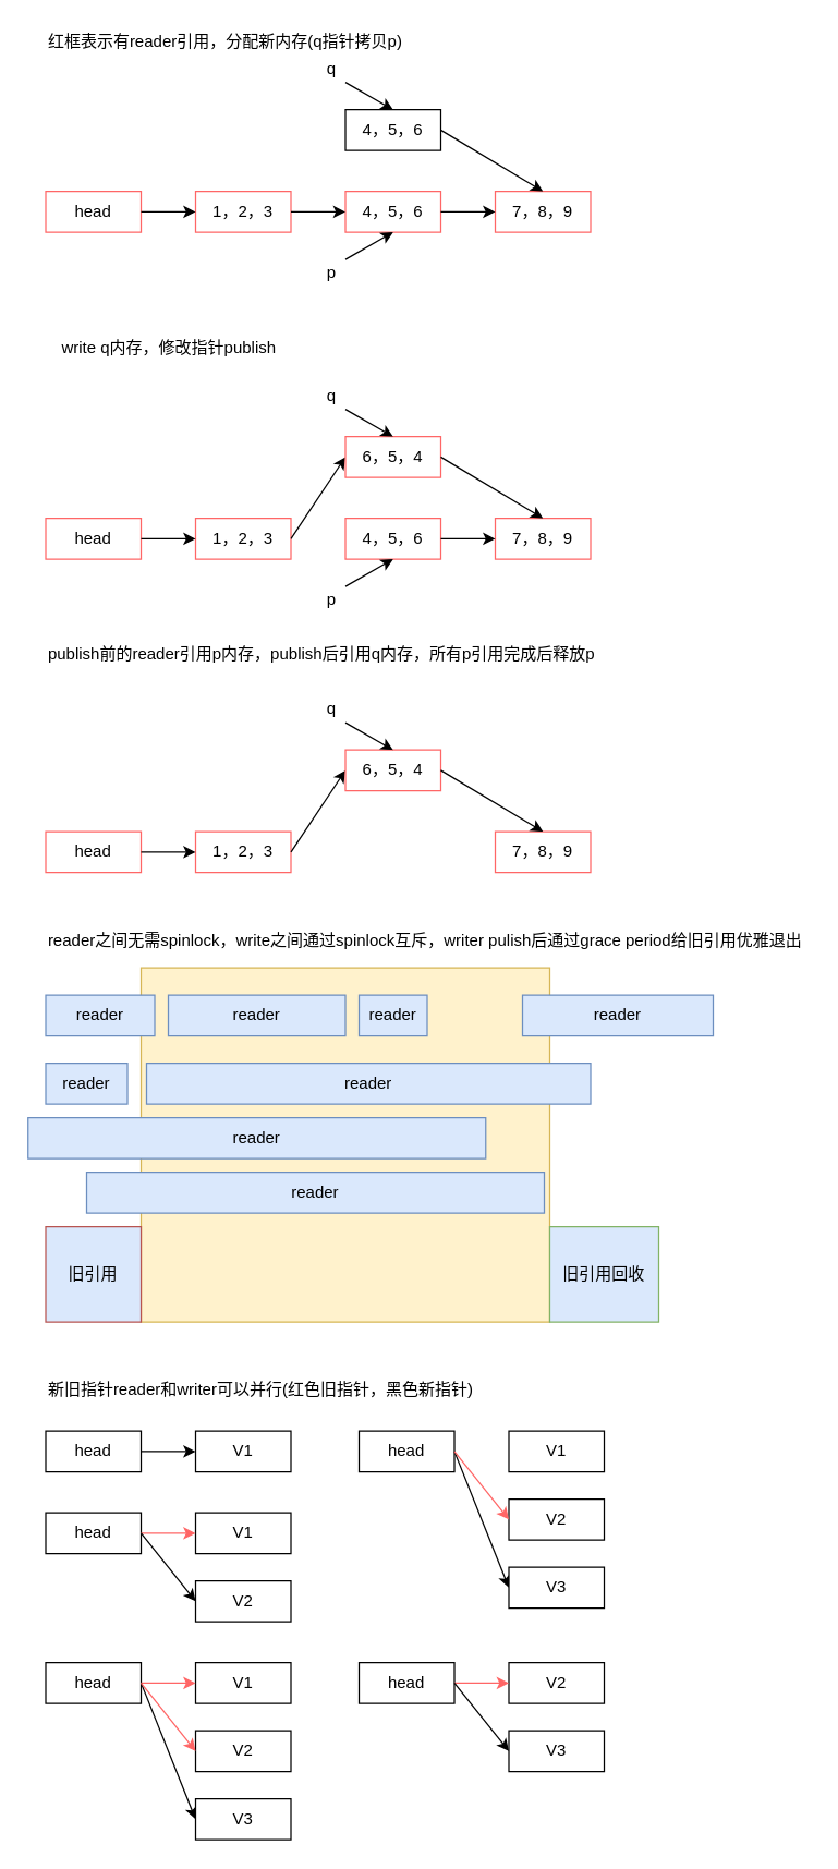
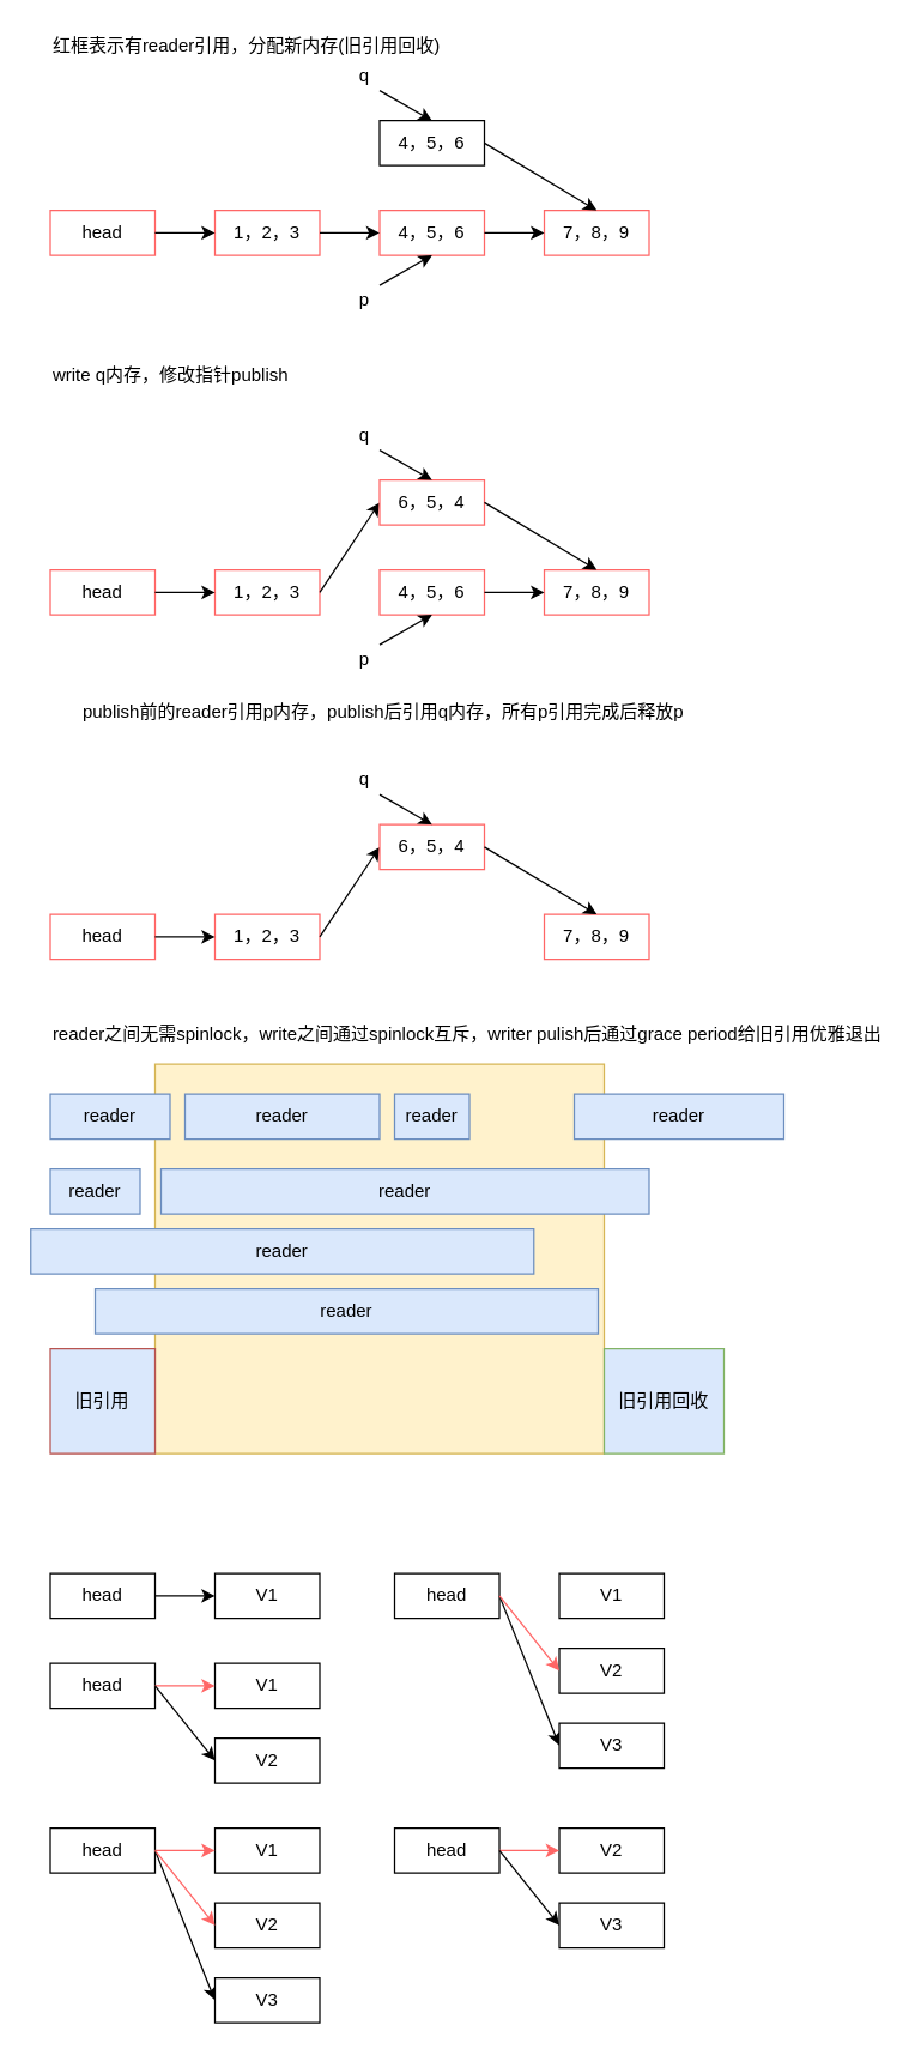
  <mxCell id="0" />
  <mxCell id="1" parent="0" />
  <mxCell id="2" value="" style="rounded=0;whiteSpace=wrap;html=1;strokeColor=#d6b656;align=left;labelBackgroundColor=none;fillColor=#fff2cc;" vertex="1" parent="1"><mxGeometry x="103" y="710" width="300" height="260" as="geometry" /></mxCell>
  <mxCell id="3" value="head" style="rounded=0;whiteSpace=wrap;html=1;strokeColor=#FF6666;" vertex="1" parent="1"><mxGeometry x="33" y="140" width="70" height="30" as="geometry" /></mxCell>
  <mxCell id="4" value="1，2，3" style="rounded=0;whiteSpace=wrap;html=1;strokeColor=#FF6666;" vertex="1" parent="1"><mxGeometry x="143" y="140" width="70" height="30" as="geometry" /></mxCell>
  <mxCell id="5" value="4，5，6" style="rounded=0;whiteSpace=wrap;html=1;strokeColor=#FF6666;" vertex="1" parent="1"><mxGeometry x="253" y="140" width="70" height="30" as="geometry" /></mxCell>
  <mxCell id="6" value="7，8，9" style="rounded=0;whiteSpace=wrap;html=1;strokeColor=#FF6666;" vertex="1" parent="1"><mxGeometry x="363" y="140" width="70" height="30" as="geometry" /></mxCell>
  <mxCell id="7" value="" style="endArrow=classic;html=1;exitX=1;exitY=0.5;exitDx=0;exitDy=0;" edge="1" parent="1" source="3"><mxGeometry width="50" height="50" relative="1" as="geometry"><mxPoint x="313" y="230" as="sourcePoint" /><mxPoint x="143" y="155" as="targetPoint" /></mxGeometry></mxCell>
  <mxCell id="8" value="" style="endArrow=classic;html=1;exitX=1;exitY=0.5;exitDx=0;exitDy=0;entryX=0;entryY=0.5;entryDx=0;entryDy=0;" edge="1" parent="1" source="4" target="5"><mxGeometry width="50" height="50" relative="1" as="geometry"><mxPoint x="313" y="230" as="sourcePoint" /><mxPoint x="363" y="180" as="targetPoint" /></mxGeometry></mxCell>
  <mxCell id="9" value="" style="endArrow=classic;html=1;exitX=1;exitY=0.5;exitDx=0;exitDy=0;entryX=0;entryY=0.5;entryDx=0;entryDy=0;" edge="1" parent="1" source="5" target="6"><mxGeometry width="50" height="50" relative="1" as="geometry"><mxPoint x="313" y="230" as="sourcePoint" /><mxPoint x="363" y="180" as="targetPoint" /></mxGeometry></mxCell>
  <mxCell id="10" value="" style="endArrow=classic;html=1;entryX=0.5;entryY=1;entryDx=0;entryDy=0;" edge="1" parent="1" target="5"><mxGeometry width="50" height="50" relative="1" as="geometry"><mxPoint x="253" y="190" as="sourcePoint" /><mxPoint x="363" y="180" as="targetPoint" /></mxGeometry></mxCell>
  <mxCell id="11" value="p" style="text;html=1;strokeColor=none;fillColor=none;align=center;verticalAlign=middle;whiteSpace=wrap;rounded=0;" vertex="1" parent="1"><mxGeometry x="233" y="190" width="20" height="20" as="geometry" /></mxCell>
  <mxCell id="12" value="4，5，6" style="rounded=0;whiteSpace=wrap;html=1;" vertex="1" parent="1"><mxGeometry x="253" y="80" width="70" height="30" as="geometry" /></mxCell>
  <mxCell id="13" value="" style="endArrow=classic;html=1;entryX=0.5;entryY=0;entryDx=0;entryDy=0;" edge="1" parent="1" target="12"><mxGeometry width="50" height="50" relative="1" as="geometry"><mxPoint x="253" y="60" as="sourcePoint" /><mxPoint x="363" y="180" as="targetPoint" /></mxGeometry></mxCell>
  <mxCell id="14" value="q" style="text;html=1;strokeColor=none;fillColor=none;align=center;verticalAlign=middle;whiteSpace=wrap;rounded=0;" vertex="1" parent="1"><mxGeometry x="233" y="40" width="20" height="20" as="geometry" /></mxCell>
  <mxCell id="15" value="" style="endArrow=classic;html=1;entryX=0.5;entryY=0;entryDx=0;entryDy=0;exitX=1;exitY=0.5;exitDx=0;exitDy=0;" edge="1" parent="1" source="12" target="6"><mxGeometry width="50" height="50" relative="1" as="geometry"><mxPoint x="313" y="230" as="sourcePoint" /><mxPoint x="363" y="180" as="targetPoint" /></mxGeometry></mxCell>
- <mxCell id="16" value="write q内存，修改指针publish" style="text;html=1;strokeColor=none;fillColor=none;align=left;verticalAlign=middle;whiteSpace=wrap;rounded=0;" vertex="1" parent="1"><mxGeometry x="43" y="245" width="400" height="20" as="geometry" /></mxCell>
- <mxCell id="17" value="红框表示有reader引用，分配新内存(q指针拷贝p)" style="text;html=1;strokeColor=none;fillColor=none;align=left;verticalAlign=middle;whiteSpace=wrap;rounded=0;" vertex="1" parent="1"><mxGeometry x="33" y="20" width="400" height="20" as="geometry" /></mxCell>
+ <mxCell id="16" value="write q内存，修改指针publish" style="text;html=1;strokeColor=none;fillColor=none;align=left;verticalAlign=middle;whiteSpace=wrap;rounded=0;" vertex="1" parent="1"><mxGeometry x="33" y="240" width="400" height="20" as="geometry" /></mxCell>
+ <mxCell id="17" value="红框表示有reader引用，分配新内存(旧引用回收)" style="text;html=1;strokeColor=none;fillColor=none;align=left;verticalAlign=middle;whiteSpace=wrap;rounded=0;" vertex="1" parent="1"><mxGeometry x="33" y="20" width="400" height="20" as="geometry" /></mxCell>
  <mxCell id="18" value="head" style="rounded=0;whiteSpace=wrap;html=1;strokeColor=#FF6666;" vertex="1" parent="1"><mxGeometry x="33" y="380" width="70" height="30" as="geometry" /></mxCell>
  <mxCell id="19" value="1，2，3" style="rounded=0;whiteSpace=wrap;html=1;strokeColor=#FF6666;" vertex="1" parent="1"><mxGeometry x="143" y="380" width="70" height="30" as="geometry" /></mxCell>
  <mxCell id="20" value="4，5，6" style="rounded=0;whiteSpace=wrap;html=1;strokeColor=#FF6666;" vertex="1" parent="1"><mxGeometry x="253" y="380" width="70" height="30" as="geometry" /></mxCell>
  <mxCell id="21" value="7，8，9" style="rounded=0;whiteSpace=wrap;html=1;strokeColor=#FF6666;" vertex="1" parent="1"><mxGeometry x="363" y="380" width="70" height="30" as="geometry" /></mxCell>
  <mxCell id="22" value="" style="endArrow=classic;html=1;exitX=1;exitY=0.5;exitDx=0;exitDy=0;" edge="1" source="18" parent="1"><mxGeometry width="50" height="50" relative="1" as="geometry"><mxPoint x="313" y="470" as="sourcePoint" /><mxPoint x="143" y="395" as="targetPoint" /></mxGeometry></mxCell>
  <mxCell id="23" value="" style="endArrow=classic;html=1;exitX=1;exitY=0.5;exitDx=0;exitDy=0;entryX=0;entryY=0.5;entryDx=0;entryDy=0;" edge="1" source="19" target="27" parent="1"><mxGeometry width="50" height="50" relative="1" as="geometry"><mxPoint x="313" y="470" as="sourcePoint" /><mxPoint x="363" y="420" as="targetPoint" /></mxGeometry></mxCell>
  <mxCell id="24" value="" style="endArrow=classic;html=1;exitX=1;exitY=0.5;exitDx=0;exitDy=0;entryX=0;entryY=0.5;entryDx=0;entryDy=0;" edge="1" source="20" target="21" parent="1"><mxGeometry width="50" height="50" relative="1" as="geometry"><mxPoint x="313" y="470" as="sourcePoint" /><mxPoint x="363" y="420" as="targetPoint" /></mxGeometry></mxCell>
  <mxCell id="25" value="" style="endArrow=classic;html=1;entryX=0.5;entryY=1;entryDx=0;entryDy=0;" edge="1" target="20" parent="1"><mxGeometry width="50" height="50" relative="1" as="geometry"><mxPoint x="253" y="430" as="sourcePoint" /><mxPoint x="363" y="420" as="targetPoint" /></mxGeometry></mxCell>
  <mxCell id="26" value="p" style="text;html=1;strokeColor=none;fillColor=none;align=center;verticalAlign=middle;whiteSpace=wrap;rounded=0;" vertex="1" parent="1"><mxGeometry x="233" y="430" width="20" height="20" as="geometry" /></mxCell>
  <mxCell id="27" value="6，5，4" style="rounded=0;whiteSpace=wrap;html=1;strokeColor=#FF6666;" vertex="1" parent="1"><mxGeometry x="253" y="320" width="70" height="30" as="geometry" /></mxCell>
  <mxCell id="28" value="" style="endArrow=classic;html=1;entryX=0.5;entryY=0;entryDx=0;entryDy=0;" edge="1" target="27" parent="1"><mxGeometry width="50" height="50" relative="1" as="geometry"><mxPoint x="253" y="300" as="sourcePoint" /><mxPoint x="363" y="420" as="targetPoint" /></mxGeometry></mxCell>
  <mxCell id="29" value="" style="endArrow=classic;html=1;entryX=0.5;entryY=0;entryDx=0;entryDy=0;exitX=1;exitY=0.5;exitDx=0;exitDy=0;" edge="1" source="27" target="21" parent="1"><mxGeometry width="50" height="50" relative="1" as="geometry"><mxPoint x="313" y="470" as="sourcePoint" /><mxPoint x="363" y="420" as="targetPoint" /></mxGeometry></mxCell>
  <mxCell id="30" value="q" style="text;html=1;strokeColor=none;fillColor=none;align=center;verticalAlign=middle;whiteSpace=wrap;rounded=0;" vertex="1" parent="1"><mxGeometry x="233" y="280" width="20" height="20" as="geometry" /></mxCell>
- <mxCell id="31" value="publish前的reader引用p内存，publish后引用q内存，所有p引用完成后释放p" style="text;html=1;strokeColor=none;fillColor=none;align=left;verticalAlign=middle;whiteSpace=wrap;rounded=0;" vertex="1" parent="1"><mxGeometry x="33" y="470" width="410" height="20" as="geometry" /></mxCell>
+ <mxCell id="31" value="publish前的reader引用p内存，publish后引用q内存，所有p引用完成后释放p" style="text;html=1;strokeColor=none;fillColor=none;align=left;verticalAlign=middle;whiteSpace=wrap;rounded=0;" vertex="1" parent="1"><mxGeometry x="53" y="465" width="410" height="20" as="geometry" /></mxCell>
  <mxCell id="32" value="head" style="rounded=0;whiteSpace=wrap;html=1;strokeColor=#FF6666;" vertex="1" parent="1"><mxGeometry x="33" y="610" width="70" height="30" as="geometry" /></mxCell>
  <mxCell id="33" value="1，2，3" style="rounded=0;whiteSpace=wrap;html=1;strokeColor=#FF6666;" vertex="1" parent="1"><mxGeometry x="143" y="610" width="70" height="30" as="geometry" /></mxCell>
  <mxCell id="34" value="7，8，9" style="rounded=0;whiteSpace=wrap;html=1;strokeColor=#FF6666;" vertex="1" parent="1"><mxGeometry x="363" y="610" width="70" height="30" as="geometry" /></mxCell>
  <mxCell id="35" value="" style="endArrow=classic;html=1;exitX=1;exitY=0.5;exitDx=0;exitDy=0;" edge="1" source="32" parent="1"><mxGeometry width="50" height="50" relative="1" as="geometry"><mxPoint x="313" y="700" as="sourcePoint" /><mxPoint x="143" y="625" as="targetPoint" /></mxGeometry></mxCell>
  <mxCell id="36" value="" style="endArrow=classic;html=1;exitX=1;exitY=0.5;exitDx=0;exitDy=0;entryX=0;entryY=0.5;entryDx=0;entryDy=0;" edge="1" source="33" target="37" parent="1"><mxGeometry width="50" height="50" relative="1" as="geometry"><mxPoint x="313" y="700" as="sourcePoint" /><mxPoint x="363" y="650" as="targetPoint" /></mxGeometry></mxCell>
  <mxCell id="37" value="6，5，4" style="rounded=0;whiteSpace=wrap;html=1;strokeColor=#FF6666;" vertex="1" parent="1"><mxGeometry x="253" y="550" width="70" height="30" as="geometry" /></mxCell>
  <mxCell id="38" value="" style="endArrow=classic;html=1;entryX=0.5;entryY=0;entryDx=0;entryDy=0;" edge="1" target="37" parent="1"><mxGeometry width="50" height="50" relative="1" as="geometry"><mxPoint x="253" y="530" as="sourcePoint" /><mxPoint x="363" y="650" as="targetPoint" /></mxGeometry></mxCell>
  <mxCell id="39" value="" style="endArrow=classic;html=1;entryX=0.5;entryY=0;entryDx=0;entryDy=0;exitX=1;exitY=0.5;exitDx=0;exitDy=0;" edge="1" source="37" target="34" parent="1"><mxGeometry width="50" height="50" relative="1" as="geometry"><mxPoint x="313" y="700" as="sourcePoint" /><mxPoint x="363" y="650" as="targetPoint" /></mxGeometry></mxCell>
  <mxCell id="40" value="q" style="text;html=1;strokeColor=none;fillColor=none;align=center;verticalAlign=middle;whiteSpace=wrap;rounded=0;" vertex="1" parent="1"><mxGeometry x="233" y="510" width="20" height="20" as="geometry" /></mxCell>
- <mxCell id="41" value="新旧指针reader和writer可以并行(红色旧指针，黑色新指针)" style="text;html=1;strokeColor=none;fillColor=none;align=left;verticalAlign=middle;whiteSpace=wrap;rounded=0;" vertex="1" parent="1"><mxGeometry x="33" y="1010" width="410" height="20" as="geometry" /></mxCell>
  <mxCell id="42" value="head" style="rounded=0;whiteSpace=wrap;html=1;" vertex="1" parent="1"><mxGeometry x="33" y="1050" width="70" height="30" as="geometry" /></mxCell>
  <mxCell id="43" value="V1" style="rounded=0;whiteSpace=wrap;html=1;" vertex="1" parent="1"><mxGeometry x="143" y="1050" width="70" height="30" as="geometry" /></mxCell>
  <mxCell id="44" value="" style="endArrow=classic;html=1;exitX=1;exitY=0.5;exitDx=0;exitDy=0;" edge="1" parent="1" source="42" target="43"><mxGeometry width="50" height="50" relative="1" as="geometry"><mxPoint x="113" y="955" as="sourcePoint" /><mxPoint x="153" y="955" as="targetPoint" /></mxGeometry></mxCell>
  <mxCell id="45" value="head" style="rounded=0;whiteSpace=wrap;html=1;" vertex="1" parent="1"><mxGeometry x="33" y="1110" width="70" height="30" as="geometry" /></mxCell>
  <mxCell id="46" value="V1" style="rounded=0;whiteSpace=wrap;html=1;" vertex="1" parent="1"><mxGeometry x="143" y="1110" width="70" height="30" as="geometry" /></mxCell>
  <mxCell id="47" value="" style="endArrow=classic;html=1;exitX=1;exitY=0.5;exitDx=0;exitDy=0;strokeColor=#FF6666;" edge="1" source="45" target="46" parent="1"><mxGeometry width="50" height="50" relative="1" as="geometry"><mxPoint x="113" y="1015" as="sourcePoint" /><mxPoint x="153" y="1015" as="targetPoint" /></mxGeometry></mxCell>
  <mxCell id="48" value="V2" style="rounded=0;whiteSpace=wrap;html=1;" vertex="1" parent="1"><mxGeometry x="143" y="1160" width="70" height="30" as="geometry" /></mxCell>
  <mxCell id="49" value="" style="endArrow=classic;html=1;exitX=1;exitY=0.5;exitDx=0;exitDy=0;entryX=0;entryY=0.5;entryDx=0;entryDy=0;" edge="1" parent="1" source="45" target="48"><mxGeometry width="50" height="50" relative="1" as="geometry"><mxPoint x="113" y="1135" as="sourcePoint" /><mxPoint x="153" y="1135" as="targetPoint" /></mxGeometry></mxCell>
  <mxCell id="50" value="head" style="rounded=0;whiteSpace=wrap;html=1;" vertex="1" parent="1"><mxGeometry x="33" y="1220" width="70" height="30" as="geometry" /></mxCell>
  <mxCell id="51" value="V1" style="rounded=0;whiteSpace=wrap;html=1;" vertex="1" parent="1"><mxGeometry x="143" y="1220" width="70" height="30" as="geometry" /></mxCell>
  <mxCell id="52" value="" style="endArrow=classic;html=1;exitX=1;exitY=0.5;exitDx=0;exitDy=0;strokeColor=#FF6666;" edge="1" source="50" target="51" parent="1"><mxGeometry width="50" height="50" relative="1" as="geometry"><mxPoint x="113" y="1125" as="sourcePoint" /><mxPoint x="153" y="1125" as="targetPoint" /></mxGeometry></mxCell>
  <mxCell id="53" value="V2" style="rounded=0;whiteSpace=wrap;html=1;" vertex="1" parent="1"><mxGeometry x="143" y="1270" width="70" height="30" as="geometry" /></mxCell>
  <mxCell id="54" value="" style="endArrow=classic;html=1;exitX=1;exitY=0.5;exitDx=0;exitDy=0;entryX=0;entryY=0.5;entryDx=0;entryDy=0;" edge="1" source="50" target="55" parent="1"><mxGeometry width="50" height="50" relative="1" as="geometry"><mxPoint x="113" y="1245" as="sourcePoint" /><mxPoint x="153" y="1245" as="targetPoint" /></mxGeometry></mxCell>
  <mxCell id="55" value="V3" style="rounded=0;whiteSpace=wrap;html=1;" vertex="1" parent="1"><mxGeometry x="143" y="1320" width="70" height="30" as="geometry" /></mxCell>
  <mxCell id="56" value="" style="endArrow=classic;html=1;exitX=1;exitY=0.5;exitDx=0;exitDy=0;strokeColor=#FF6666;entryX=0;entryY=0.5;entryDx=0;entryDy=0;" edge="1" parent="1" source="50" target="53"><mxGeometry width="50" height="50" relative="1" as="geometry"><mxPoint x="113" y="1245" as="sourcePoint" /><mxPoint x="153" y="1245" as="targetPoint" /></mxGeometry></mxCell>
  <mxCell id="57" value="head" style="rounded=0;whiteSpace=wrap;html=1;" vertex="1" parent="1"><mxGeometry x="263" y="1220" width="70" height="30" as="geometry" /></mxCell>
  <mxCell id="58" value="V2" style="rounded=0;whiteSpace=wrap;html=1;" vertex="1" parent="1"><mxGeometry x="373" y="1220" width="70" height="30" as="geometry" /></mxCell>
  <mxCell id="59" value="" style="endArrow=classic;html=1;exitX=1;exitY=0.5;exitDx=0;exitDy=0;strokeColor=#FF6666;" edge="1" source="57" target="58" parent="1"><mxGeometry width="50" height="50" relative="1" as="geometry"><mxPoint x="343" y="1125" as="sourcePoint" /><mxPoint x="383" y="1125" as="targetPoint" /></mxGeometry></mxCell>
  <mxCell id="60" value="V3" style="rounded=0;whiteSpace=wrap;html=1;" vertex="1" parent="1"><mxGeometry x="373" y="1270" width="70" height="30" as="geometry" /></mxCell>
  <mxCell id="61" value="" style="endArrow=classic;html=1;exitX=1;exitY=0.5;exitDx=0;exitDy=0;entryX=0;entryY=0.5;entryDx=0;entryDy=0;" edge="1" source="57" target="60" parent="1"><mxGeometry width="50" height="50" relative="1" as="geometry"><mxPoint x="343" y="1245" as="sourcePoint" /><mxPoint x="383" y="1245" as="targetPoint" /></mxGeometry></mxCell>
  <mxCell id="62" value="head" style="rounded=0;whiteSpace=wrap;html=1;" vertex="1" parent="1"><mxGeometry x="263" y="1050" width="70" height="30" as="geometry" /></mxCell>
  <mxCell id="63" value="V1" style="rounded=0;whiteSpace=wrap;html=1;" vertex="1" parent="1"><mxGeometry x="373" y="1050" width="70" height="30" as="geometry" /></mxCell>
  <mxCell id="64" value="V2" style="rounded=0;whiteSpace=wrap;html=1;" vertex="1" parent="1"><mxGeometry x="373" y="1100" width="70" height="30" as="geometry" /></mxCell>
  <mxCell id="65" value="" style="endArrow=classic;html=1;exitX=1;exitY=0.5;exitDx=0;exitDy=0;entryX=0;entryY=0.5;entryDx=0;entryDy=0;" edge="1" source="62" target="66" parent="1"><mxGeometry width="50" height="50" relative="1" as="geometry"><mxPoint x="343" y="1075" as="sourcePoint" /><mxPoint x="383" y="1075" as="targetPoint" /></mxGeometry></mxCell>
  <mxCell id="66" value="V3" style="rounded=0;whiteSpace=wrap;html=1;" vertex="1" parent="1"><mxGeometry x="373" y="1150" width="70" height="30" as="geometry" /></mxCell>
  <mxCell id="67" value="" style="endArrow=classic;html=1;exitX=1;exitY=0.5;exitDx=0;exitDy=0;strokeColor=#FF6666;entryX=0;entryY=0.5;entryDx=0;entryDy=0;" edge="1" source="62" target="64" parent="1"><mxGeometry width="50" height="50" relative="1" as="geometry"><mxPoint x="343" y="1075" as="sourcePoint" /><mxPoint x="383" y="1075" as="targetPoint" /></mxGeometry></mxCell>
  <mxCell id="68" value="reader" style="rounded=0;whiteSpace=wrap;html=1;fillColor=#dae8fc;strokeColor=#6c8ebf;" vertex="1" parent="1"><mxGeometry x="33" y="730" width="80" height="30" as="geometry" /></mxCell>
  <mxCell id="69" value="reader" style="rounded=0;whiteSpace=wrap;html=1;fillColor=#dae8fc;strokeColor=#6c8ebf;" vertex="1" parent="1"><mxGeometry x="123" y="730" width="130" height="30" as="geometry" /></mxCell>
  <mxCell id="70" value="旧引用" style="rounded=0;whiteSpace=wrap;html=1;fillColor=#dae8fc;strokeColor=#b85450;" vertex="1" parent="1"><mxGeometry x="33" y="900" width="70" height="70" as="geometry" /></mxCell>
  <mxCell id="71" value="reader之间无需spinlock，write之间通过spinlock互斥，writer pulish后通过grace period给旧引用优雅退出" style="text;html=1;strokeColor=none;fillColor=none;align=left;verticalAlign=middle;whiteSpace=wrap;rounded=0;" vertex="1" parent="1"><mxGeometry x="33" y="680" width="560" height="20" as="geometry" /></mxCell>
  <mxCell id="72" value="reader" style="rounded=0;whiteSpace=wrap;html=1;fillColor=#dae8fc;strokeColor=#6c8ebf;" vertex="1" parent="1"><mxGeometry x="33" y="780" width="60" height="30" as="geometry" /></mxCell>
  <mxCell id="73" value="reader" style="rounded=0;whiteSpace=wrap;html=1;fillColor=#dae8fc;strokeColor=#6c8ebf;" vertex="1" parent="1"><mxGeometry x="263" y="730" width="50" height="30" as="geometry" /></mxCell>
  <mxCell id="74" value="reader" style="rounded=0;whiteSpace=wrap;html=1;fillColor=#dae8fc;strokeColor=#6c8ebf;" vertex="1" parent="1"><mxGeometry x="383" y="730" width="140" height="30" as="geometry" /></mxCell>
  <mxCell id="75" value="reader" style="rounded=0;whiteSpace=wrap;html=1;fillColor=#dae8fc;strokeColor=#6c8ebf;" vertex="1" parent="1"><mxGeometry x="107" y="780" width="326" height="30" as="geometry" /></mxCell>
  <mxCell id="76" value="reader" style="rounded=0;whiteSpace=wrap;html=1;fillColor=#dae8fc;strokeColor=#6c8ebf;" vertex="1" parent="1"><mxGeometry x="20" y="820" width="336" height="30" as="geometry" /></mxCell>
  <mxCell id="77" value="reader" style="rounded=0;whiteSpace=wrap;html=1;fillColor=#dae8fc;strokeColor=#6c8ebf;" vertex="1" parent="1"><mxGeometry x="63" y="860" width="336" height="30" as="geometry" /></mxCell>
  <mxCell id="78" value="旧引用回收" style="rounded=0;whiteSpace=wrap;html=1;fillColor=#dae8fc;strokeColor=#82b366;" vertex="1" parent="1"><mxGeometry x="403" y="900" width="80" height="70" as="geometry" /></mxCell>
